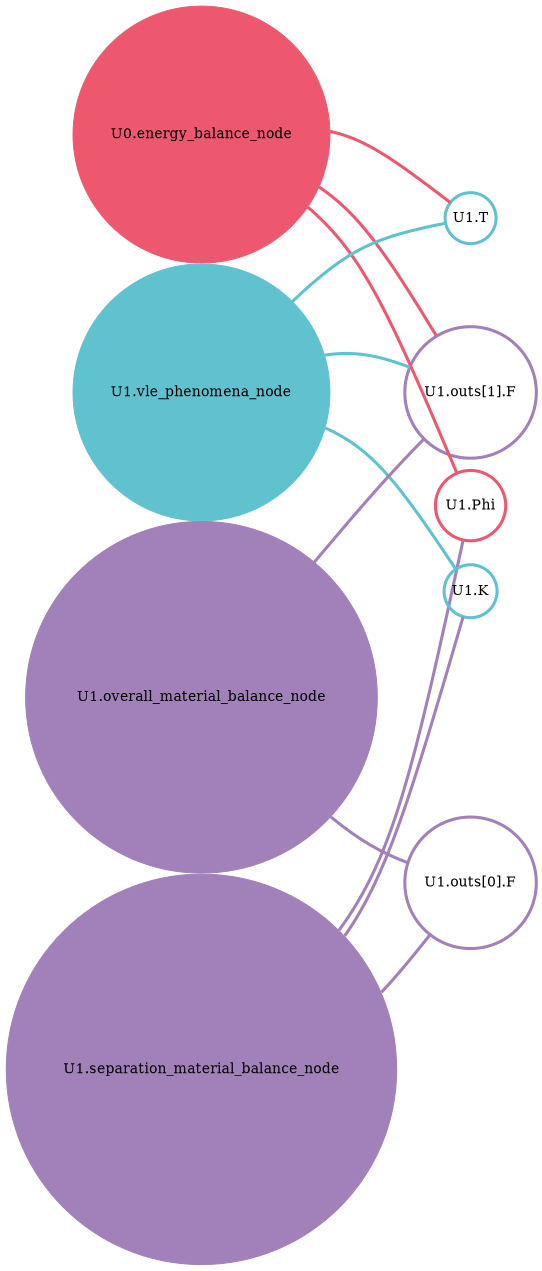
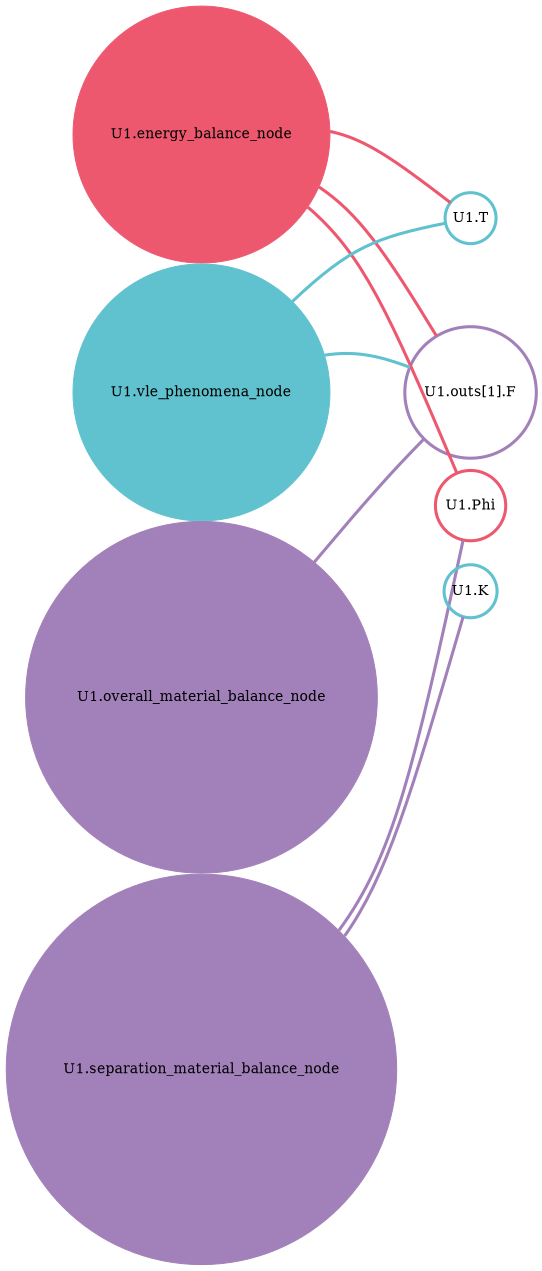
  digraph {
    Damping=0.2
    color=none
    dir=none
    nodesep=0.02
    penwidth=0
    rankdir=LR
    ranksep=0.02
    splines=curved
    node [color="#a280b9" fillcolor=none gradientangle=0 margin=0 orientation=0.0 peripheries=1 shape=circle style=filled penwidth=3]
    edge [arrowhead=none arrowtail=none color="#a280b9" dir=none headport=c penwidth=3 style=solid tailport=c]
    "U1.separation_material_balance_node" [fillcolor="#a280b9" height=0.19444 width=0.19444 penwidth=""]
    "U1.Phi" [color="#ed586f" height=0.15278 width=0.15278]
-   "U1.outs[0].F" [height=0.15278 width=0.15278]
    "U1.K" [color="#60c1cf" height=0.15278 width=0.15278]
    "U1.outs[1].F" [height=0.15278 width=0.15278]
-   "U1.energy_balance_node" [color="#ed586f" fillcolor="#ed586f" height=0.19444 width=0.19444 label="U0.energy_balance_node" penwidth=""]
+   "U1.energy_balance_node" [color="#ed586f" fillcolor="#ed586f" height=0.19444 width=0.19444 penwidth=""]
    "U1.T" [color="#60c1cf" height=0.15278 width=0.15278]
    "U1.vle_phenomena_node" [color="#60c1cf" fillcolor="#60c1cf" height=0.19444 width=0.19444 penwidth=""]
    "U1.overall_material_balance_node" [fillcolor="#a280b9" height=0.19444 width=0.19444 penwidth=""]
    "U1.separation_material_balance_node" -> "U1.Phi"
-   "U1.separation_material_balance_node" -> "U1.outs[0].F"
    "U1.separation_material_balance_node" -> "U1.K"
    "U1.energy_balance_node" -> "U1.Phi" [color="#ed586f"]
    "U1.energy_balance_node" -> "U1.outs[1].F" [color="#ed586f"]
    "U1.energy_balance_node" -> "U1.T" [color="#ed586f"]
-   "U1.vle_phenomena_node" -> "U1.K" [color="#60c1cf"]
    "U1.vle_phenomena_node" -> "U1.outs[1].F" [color="#60c1cf"]
    "U1.vle_phenomena_node" -> "U1.T" [color="#60c1cf"]
-   "U1.overall_material_balance_node" -> "U1.outs[0].F"
    "U1.overall_material_balance_node" -> "U1.outs[1].F"
  }
